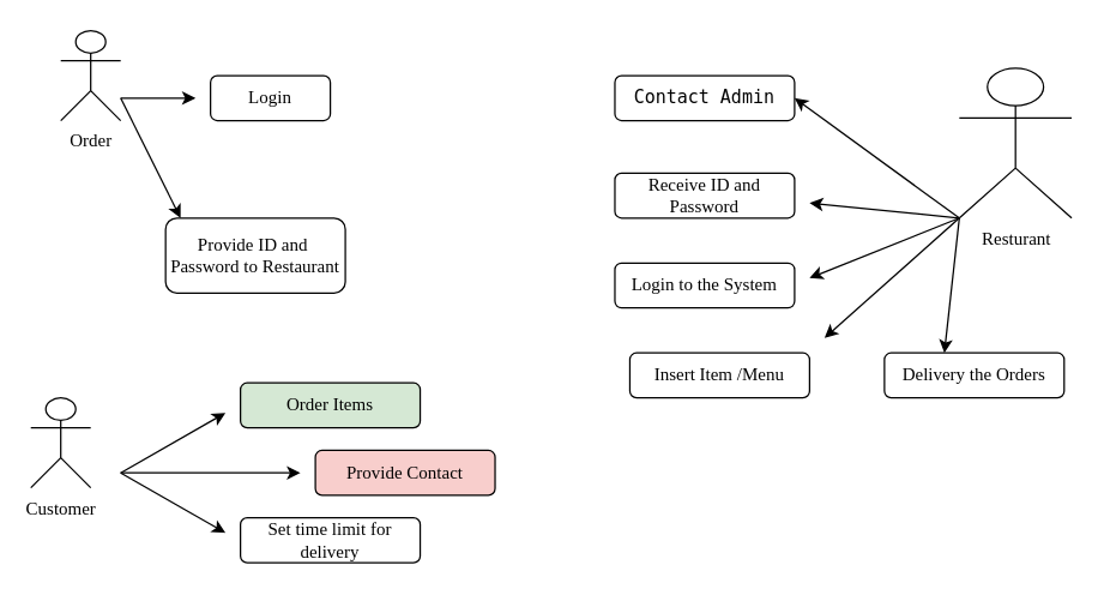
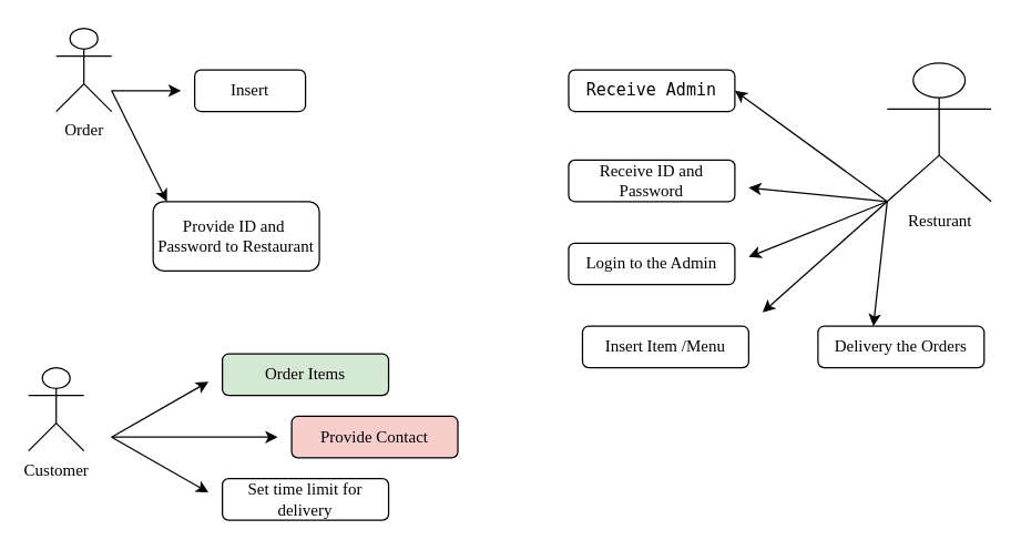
  <mxCell id="0" />
  <mxCell id="1" parent="0" />
  <mxCell id="2" value="Customer" style="shape=umlActor;verticalLabelPosition=bottom;verticalAlign=top;html=1;outlineConnect=0;fontFamily=Lucida Console;" vertex="1" parent="1"><mxGeometry x="20" y="265" width="40" height="60" as="geometry" /></mxCell>
  <mxCell id="3" value="&lt;font face=&quot;Lucida Console&quot;&gt;Order&lt;/font&gt;" style="shape=umlActor;verticalLabelPosition=bottom;verticalAlign=top;html=1;outlineConnect=0;fontColor=#000000;" vertex="1" parent="1"><mxGeometry x="40" y="20" width="40" height="60" as="geometry" /></mxCell>
  <mxCell id="4" value="&lt;font face=&quot;Lucida Console&quot;&gt;Resturant&lt;/font&gt;" style="shape=umlActor;verticalLabelPosition=bottom;verticalAlign=top;html=1;outlineConnect=0;" vertex="1" parent="1"><mxGeometry x="640" y="45" width="75" height="100" as="geometry" /></mxCell>
- <mxCell id="5" value="&lt;pre&gt;Contact Admin&lt;/pre&gt;" style="rounded=1;whiteSpace=wrap;html=1;" vertex="1" parent="1"><mxGeometry x="410" y="50" width="120" height="30" as="geometry" /></mxCell>
+ <mxCell id="5" value="&lt;pre&gt;Receive Admin&lt;/pre&gt;" style="rounded=1;whiteSpace=wrap;html=1;" vertex="1" parent="1"><mxGeometry x="410" y="50" width="120" height="30" as="geometry" /></mxCell>
  <mxCell id="6" value="&lt;font face=&quot;Lucida Console&quot;&gt;Receive ID and Password&lt;/font&gt;" style="rounded=1;whiteSpace=wrap;html=1;fontFamily=Helvetica;" vertex="1" parent="1"><mxGeometry x="410" y="115" width="120" height="30" as="geometry" /></mxCell>
- <mxCell id="7" value="Login" style="rounded=1;whiteSpace=wrap;html=1;fontFamily=Lucida Console;" vertex="1" parent="1"><mxGeometry x="140" y="50" width="80" height="30" as="geometry" /></mxCell>
+ <mxCell id="7" value="Insert" style="rounded=1;whiteSpace=wrap;html=1;fontFamily=Lucida Console;" vertex="1" parent="1"><mxGeometry x="140" y="50" width="80" height="30" as="geometry" /></mxCell>
  <mxCell id="8" value="Provide ID and&amp;nbsp; Password to Restaurant" style="rounded=1;whiteSpace=wrap;html=1;fontFamily=Lucida Console;" vertex="1" parent="1"><mxGeometry x="110" y="145" width="120" height="50" as="geometry" /></mxCell>
- <mxCell id="9" value="&lt;font face=&quot;Lucida Console&quot;&gt;Login to the System&lt;/font&gt;" style="rounded=1;whiteSpace=wrap;html=1;" vertex="1" parent="1"><mxGeometry x="410" y="175" width="120" height="30" as="geometry" /></mxCell>
+ <mxCell id="9" value="&lt;font face=&quot;Lucida Console&quot;&gt;Login to the Admin&lt;/font&gt;" style="rounded=1;whiteSpace=wrap;html=1;" vertex="1" parent="1"><mxGeometry x="410" y="175" width="120" height="30" as="geometry" /></mxCell>
  <mxCell id="10" value="&lt;font face=&quot;Lucida Console&quot;&gt;Insert Item /Menu&lt;/font&gt;" style="rounded=1;whiteSpace=wrap;html=1;" vertex="1" parent="1"><mxGeometry x="420" y="235" width="120" height="30" as="geometry" /></mxCell>
  <mxCell id="11" value="&lt;font face=&quot;Lucida Console&quot;&gt;Delivery the Orders&lt;/font&gt;" style="rounded=1;whiteSpace=wrap;html=1;" vertex="1" parent="1"><mxGeometry x="590" y="235" width="120" height="30" as="geometry" /></mxCell>
  <mxCell id="12" value="&lt;font face=&quot;Lucida Console&quot;&gt;Order Items&lt;/font&gt;" style="rounded=1;whiteSpace=wrap;html=1;fillColor=#d5e8d4;" vertex="1" parent="1"><mxGeometry x="160" y="255" width="120" height="30" as="geometry" /></mxCell>
  <mxCell id="13" value="&lt;font face=&quot;Lucida Console&quot;&gt;Set time limit for delivery&lt;/font&gt;" style="rounded=1;whiteSpace=wrap;html=1;" vertex="1" parent="1"><mxGeometry x="160" y="345" width="120" height="30" as="geometry" /></mxCell>
  <mxCell id="14" value="&lt;font face=&quot;Lucida Console&quot;&gt;Provide Contact&lt;/font&gt;" style="rounded=1;whiteSpace=wrap;html=1;fillColor=#f8cecc;" vertex="1" parent="1"><mxGeometry x="210" y="300" width="120" height="30" as="geometry" /></mxCell>
  <mxCell id="15" value="" style="endArrow=classic;html=1;rounded=0;fontFamily=Lucida Console;" edge="1" parent="1"><mxGeometry width="50" height="50" relative="1" as="geometry"><mxPoint x="80" y="65" as="sourcePoint" /><mxPoint x="130" y="65" as="targetPoint" /></mxGeometry></mxCell>
  <mxCell id="16" value="" style="endArrow=classic;html=1;rounded=0;fontFamily=Lucida Console;" edge="1" parent="1"><mxGeometry width="50" height="50" relative="1" as="geometry"><mxPoint x="80" y="65" as="sourcePoint" /><mxPoint x="120" y="145" as="targetPoint" /></mxGeometry></mxCell>
  <mxCell id="17" value="" style="endArrow=classic;html=1;rounded=0;fontFamily=Lucida Console;" edge="1" parent="1"><mxGeometry width="50" height="50" relative="1" as="geometry"><mxPoint x="80" y="315" as="sourcePoint" /><mxPoint x="150" y="275" as="targetPoint" /></mxGeometry></mxCell>
  <mxCell id="18" value="" style="endArrow=classic;html=1;rounded=0;fontFamily=Lucida Console;" edge="1" parent="1"><mxGeometry width="50" height="50" relative="1" as="geometry"><mxPoint x="80" y="315" as="sourcePoint" /><mxPoint x="200" y="315" as="targetPoint" /></mxGeometry></mxCell>
  <mxCell id="19" value="" style="endArrow=classic;html=1;rounded=0;fontFamily=Lucida Console;" edge="1" parent="1"><mxGeometry width="50" height="50" relative="1" as="geometry"><mxPoint x="80" y="315" as="sourcePoint" /><mxPoint x="150" y="355" as="targetPoint" /></mxGeometry></mxCell>
  <mxCell id="20" value="" style="endArrow=classic;html=1;rounded=0;fontFamily=Lucida Console;" edge="1" parent="1"><mxGeometry width="50" height="50" relative="1" as="geometry"><mxPoint x="640" y="145" as="sourcePoint" /><mxPoint x="550" y="225" as="targetPoint" /></mxGeometry></mxCell>
  <mxCell id="21" value="" style="endArrow=classic;html=1;rounded=0;fontFamily=Lucida Console;" edge="1" parent="1"><mxGeometry width="50" height="50" relative="1" as="geometry"><mxPoint x="640" y="145" as="sourcePoint" /><mxPoint x="630" y="235" as="targetPoint" /></mxGeometry></mxCell>
  <mxCell id="22" value="" style="endArrow=classic;html=1;rounded=0;fontFamily=Lucida Console;" edge="1" parent="1"><mxGeometry width="50" height="50" relative="1" as="geometry"><mxPoint x="640" y="145" as="sourcePoint" /><mxPoint x="540" y="185" as="targetPoint" /></mxGeometry></mxCell>
  <mxCell id="23" value="" style="endArrow=classic;html=1;rounded=0;fontFamily=Lucida Console;" edge="1" parent="1"><mxGeometry width="50" height="50" relative="1" as="geometry"><mxPoint x="640" y="145" as="sourcePoint" /><mxPoint x="540" y="135" as="targetPoint" /></mxGeometry></mxCell>
  <mxCell id="24" value="" style="endArrow=classic;html=1;rounded=0;fontFamily=Lucida Console;" edge="1" parent="1"><mxGeometry width="50" height="50" relative="1" as="geometry"><mxPoint x="640" y="145" as="sourcePoint" /><mxPoint x="530" y="65" as="targetPoint" /></mxGeometry></mxCell>
